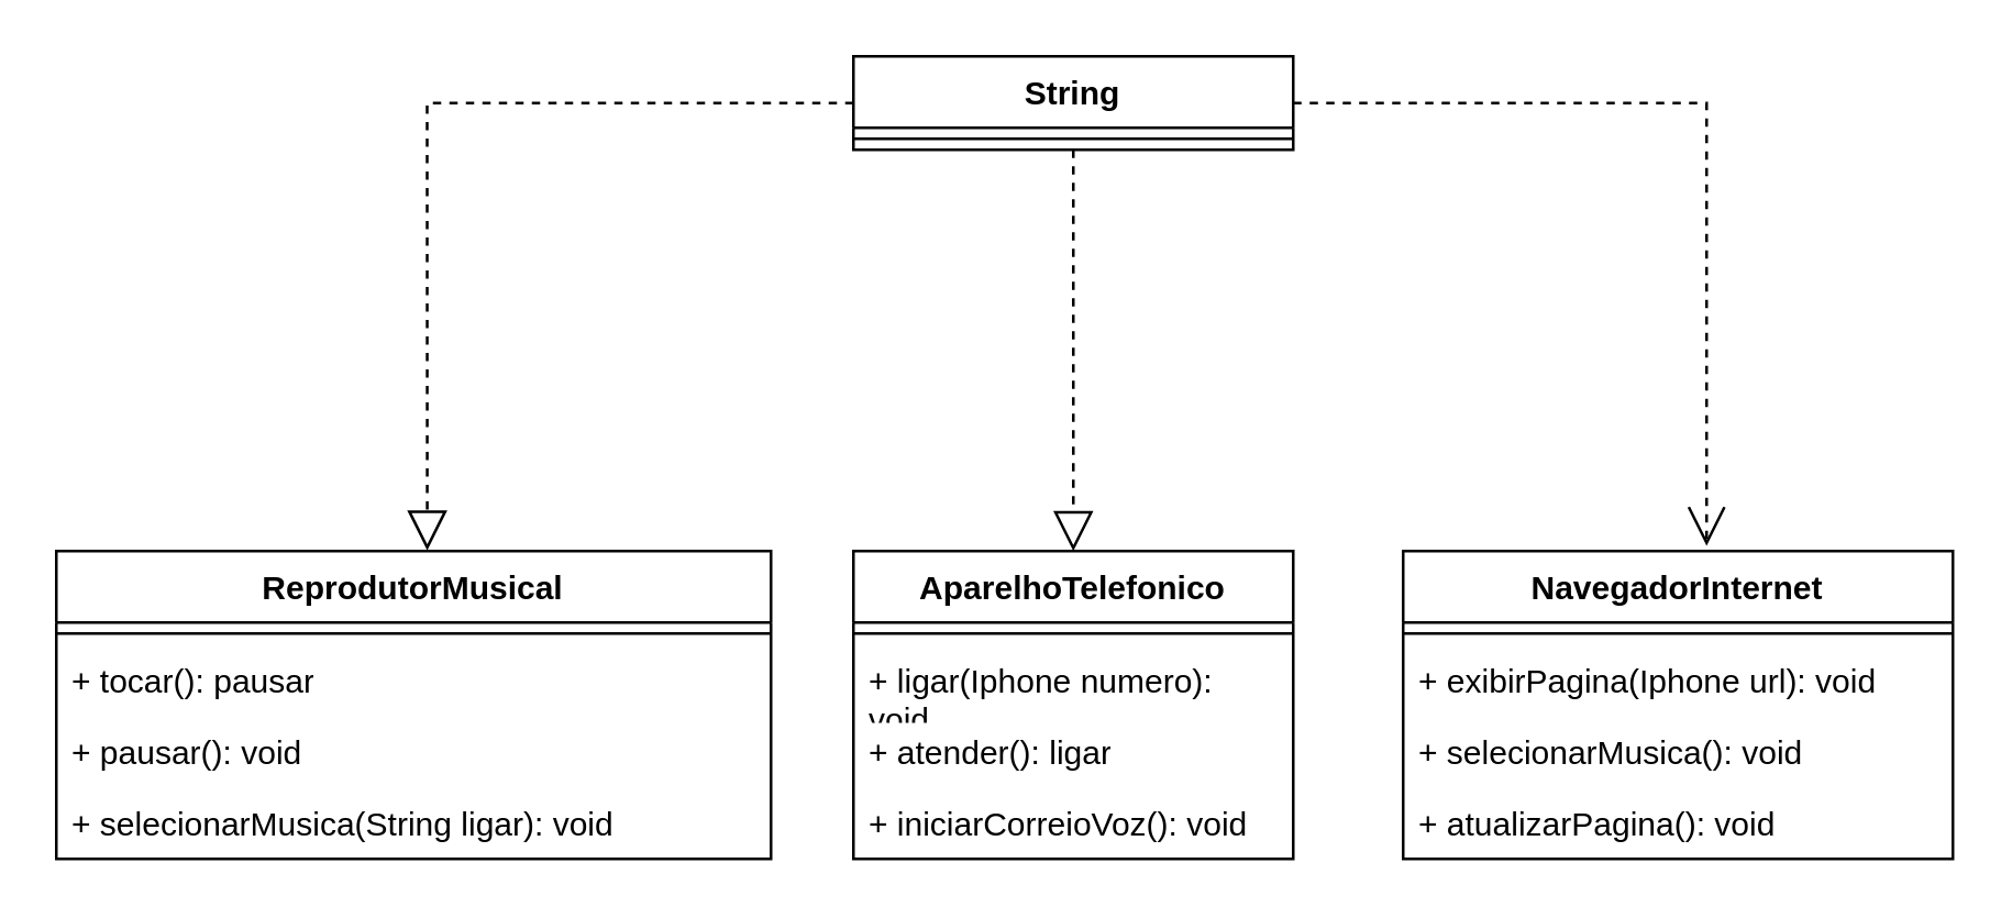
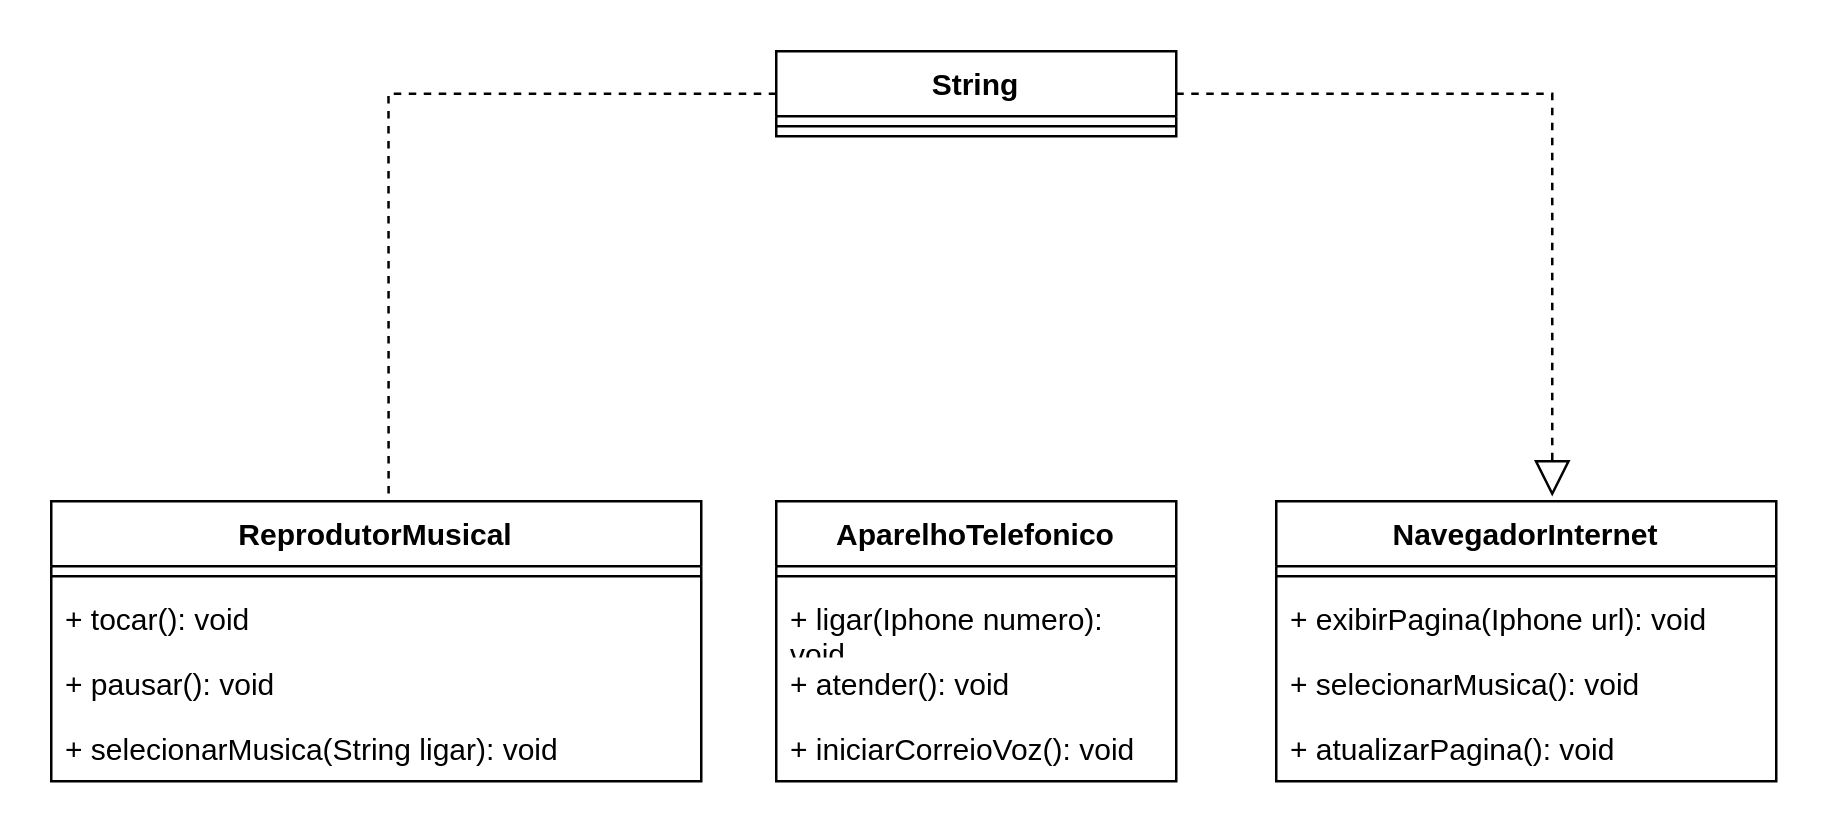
  <mxCell id="0" />
  <mxCell id="1" parent="0" />
  <mxCell id="2" value="String" style="swimlane;fontStyle=1;align=center;verticalAlign=top;childLayout=stackLayout;horizontal=1;startSize=26;horizontalStack=0;resizeParent=1;resizeParentMax=0;resizeLast=0;collapsible=1;marginBottom=0;whiteSpace=wrap;html=1;" vertex="1" parent="1"><mxGeometry x="310" y="20" width="160" height="34" as="geometry" /></mxCell>
  <mxCell id="3" value="" style="line;strokeWidth=1;fillColor=none;align=left;verticalAlign=middle;spacingTop=-1;spacingLeft=3;spacingRight=3;rotatable=0;labelPosition=right;points=[];portConstraint=eastwest;strokeColor=inherit;" vertex="1" parent="2"><mxGeometry y="26" width="160" height="8" as="geometry" /></mxCell>
  <mxCell id="4" value="AparelhoTelefonico" style="swimlane;fontStyle=1;align=center;verticalAlign=top;childLayout=stackLayout;horizontal=1;startSize=26;horizontalStack=0;resizeParent=1;resizeParentMax=0;resizeLast=0;collapsible=1;marginBottom=0;whiteSpace=wrap;html=1;" vertex="1" parent="1"><mxGeometry x="310" y="200" width="160" height="112" as="geometry" /></mxCell>
  <mxCell id="5" value="" style="line;strokeWidth=1;fillColor=none;align=left;verticalAlign=middle;spacingTop=-1;spacingLeft=3;spacingRight=3;rotatable=0;labelPosition=right;points=[];portConstraint=eastwest;strokeColor=inherit;" vertex="1" parent="4"><mxGeometry y="26" width="160" height="8" as="geometry" /></mxCell>
  <mxCell id="6" value="+ ligar(Iphone numero): void" style="text;strokeColor=none;fillColor=none;align=left;verticalAlign=top;spacingLeft=4;spacingRight=4;overflow=hidden;rotatable=0;points=[[0,0.5],[1,0.5]];portConstraint=eastwest;whiteSpace=wrap;html=1;" vertex="1" parent="4"><mxGeometry y="34" width="160" height="26" as="geometry" /></mxCell>
- <mxCell id="7" value="+ atender(): ligar" style="text;strokeColor=none;fillColor=none;align=left;verticalAlign=top;spacingLeft=4;spacingRight=4;overflow=hidden;rotatable=0;points=[[0,0.5],[1,0.5]];portConstraint=eastwest;whiteSpace=wrap;html=1;" vertex="1" parent="4"><mxGeometry y="60" width="160" height="26" as="geometry" /></mxCell>
+ <mxCell id="7" value="+ atender(): void" style="text;strokeColor=none;fillColor=none;align=left;verticalAlign=top;spacingLeft=4;spacingRight=4;overflow=hidden;rotatable=0;points=[[0,0.5],[1,0.5]];portConstraint=eastwest;whiteSpace=wrap;html=1;" vertex="1" parent="4"><mxGeometry y="60" width="160" height="26" as="geometry" /></mxCell>
  <mxCell id="8" value="+ iniciarCorreioVoz(): void" style="text;strokeColor=none;fillColor=none;align=left;verticalAlign=top;spacingLeft=4;spacingRight=4;overflow=hidden;rotatable=0;points=[[0,0.5],[1,0.5]];portConstraint=eastwest;whiteSpace=wrap;html=1;" vertex="1" parent="4"><mxGeometry y="86" width="160" height="26" as="geometry" /></mxCell>
  <mxCell id="9" value="ReprodutorMusical" style="swimlane;fontStyle=1;align=center;verticalAlign=top;childLayout=stackLayout;horizontal=1;startSize=26;horizontalStack=0;resizeParent=1;resizeParentMax=0;resizeLast=0;collapsible=1;marginBottom=0;whiteSpace=wrap;html=1;" vertex="1" parent="1"><mxGeometry x="20" y="200" width="260" height="112" as="geometry" /></mxCell>
  <mxCell id="10" value="" style="line;strokeWidth=1;fillColor=none;align=left;verticalAlign=middle;spacingTop=-1;spacingLeft=3;spacingRight=3;rotatable=0;labelPosition=right;points=[];portConstraint=eastwest;strokeColor=inherit;" vertex="1" parent="9"><mxGeometry y="26" width="260" height="8" as="geometry" /></mxCell>
- <mxCell id="11" value="+ tocar(): pausar" style="text;strokeColor=none;fillColor=none;align=left;verticalAlign=top;spacingLeft=4;spacingRight=4;overflow=hidden;rotatable=0;points=[[0,0.5],[1,0.5]];portConstraint=eastwest;whiteSpace=wrap;html=1;" vertex="1" parent="9"><mxGeometry y="34" width="260" height="26" as="geometry" /></mxCell>
+ <mxCell id="11" value="+ tocar(): void" style="text;strokeColor=none;fillColor=none;align=left;verticalAlign=top;spacingLeft=4;spacingRight=4;overflow=hidden;rotatable=0;points=[[0,0.5],[1,0.5]];portConstraint=eastwest;whiteSpace=wrap;html=1;" vertex="1" parent="9"><mxGeometry y="34" width="260" height="26" as="geometry" /></mxCell>
  <mxCell id="12" value="+ pausar(): void" style="text;strokeColor=none;fillColor=none;align=left;verticalAlign=top;spacingLeft=4;spacingRight=4;overflow=hidden;rotatable=0;points=[[0,0.5],[1,0.5]];portConstraint=eastwest;whiteSpace=wrap;html=1;" vertex="1" parent="9"><mxGeometry y="60" width="260" height="26" as="geometry" /></mxCell>
  <mxCell id="13" value="+ selecionarMusica(String ligar): void" style="text;strokeColor=none;fillColor=none;align=left;verticalAlign=top;spacingLeft=4;spacingRight=4;overflow=hidden;rotatable=0;points=[[0,0.5],[1,0.5]];portConstraint=eastwest;whiteSpace=wrap;html=1;" vertex="1" parent="9"><mxGeometry y="86" width="260" height="26" as="geometry" /></mxCell>
  <mxCell id="14" value="NavegadorInternet" style="swimlane;fontStyle=1;align=center;verticalAlign=top;childLayout=stackLayout;horizontal=1;startSize=26;horizontalStack=0;resizeParent=1;resizeParentMax=0;resizeLast=0;collapsible=1;marginBottom=0;whiteSpace=wrap;html=1;" vertex="1" parent="1"><mxGeometry x="510" y="200" width="200" height="112" as="geometry" /></mxCell>
  <mxCell id="15" value="" style="line;strokeWidth=1;fillColor=none;align=left;verticalAlign=middle;spacingTop=-1;spacingLeft=3;spacingRight=3;rotatable=0;labelPosition=right;points=[];portConstraint=eastwest;strokeColor=inherit;" vertex="1" parent="14"><mxGeometry y="26" width="200" height="8" as="geometry" /></mxCell>
  <mxCell id="16" value="+ exibirPagina(Iphone url): void" style="text;strokeColor=none;fillColor=none;align=left;verticalAlign=top;spacingLeft=4;spacingRight=4;overflow=hidden;rotatable=0;points=[[0,0.5],[1,0.5]];portConstraint=eastwest;whiteSpace=wrap;html=1;" vertex="1" parent="14"><mxGeometry y="34" width="200" height="26" as="geometry" /></mxCell>
  <mxCell id="17" value="+ selecionarMusica(): void" style="text;strokeColor=none;fillColor=none;align=left;verticalAlign=top;spacingLeft=4;spacingRight=4;overflow=hidden;rotatable=0;points=[[0,0.5],[1,0.5]];portConstraint=eastwest;whiteSpace=wrap;html=1;" vertex="1" parent="14"><mxGeometry y="60" width="200" height="26" as="geometry" /></mxCell>
  <mxCell id="18" value="+ atualizarPagina(): void" style="text;strokeColor=none;fillColor=none;align=left;verticalAlign=top;spacingLeft=4;spacingRight=4;overflow=hidden;rotatable=0;points=[[0,0.5],[1,0.5]];portConstraint=eastwest;whiteSpace=wrap;html=1;" vertex="1" parent="14"><mxGeometry y="86" width="200" height="26" as="geometry" /></mxCell>
- <mxCell id="19" value="" style="endArrow=block;dashed=1;endFill=0;endSize=12;html=1;rounded=0;entryX=0.519;entryY=-0.002;entryDx=0;entryDy=0;entryPerimeter=0;exitX=0;exitY=0.5;exitDx=0;exitDy=0;edgeStyle=orthogonalEdgeStyle;" edge="1" parent="1" source="2" target="9"><mxGeometry width="160" relative="1" as="geometry"><mxPoint x="90" y="80" as="sourcePoint" /><mxPoint x="250" y="80" as="targetPoint" /></mxGeometry></mxCell>
- <mxCell id="20" value="" style="endArrow=open;dashed=1;endFill=0;endSize=12;html=1;rounded=0;exitX=1;exitY=0.5;exitDx=0;exitDy=0;entryX=0.552;entryY=-0.017;entryDx=0;entryDy=0;entryPerimeter=0;edgeStyle=orthogonalEdgeStyle;" edge="1" parent="1" source="2" target="14"><mxGeometry width="160" relative="1" as="geometry"><mxPoint x="560" y="80" as="sourcePoint" /><mxPoint x="720" y="80" as="targetPoint" /></mxGeometry></mxCell>
- <mxCell id="21" value="" style="endArrow=block;dashed=1;endFill=0;endSize=12;html=1;rounded=0;exitX=0.5;exitY=1;exitDx=0;exitDy=0;entryX=0.5;entryY=0;entryDx=0;entryDy=0;" edge="1" parent="1" source="2" target="4"><mxGeometry width="160" relative="1" as="geometry"><mxPoint x="440" y="150" as="sourcePoint" /><mxPoint x="600" y="150" as="targetPoint" /></mxGeometry></mxCell>
+ <mxCell id="19" value="" style="endArrow=none;dashed=1;endFill=0;endSize=12;html=1;rounded=0;entryX=0.519;entryY=-0.002;entryDx=0;entryDy=0;entryPerimeter=0;exitX=0;exitY=0.5;exitDx=0;exitDy=0;edgeStyle=orthogonalEdgeStyle;" edge="1" parent="1" source="2" target="9"><mxGeometry width="160" relative="1" as="geometry"><mxPoint x="90" y="80" as="sourcePoint" /><mxPoint x="250" y="80" as="targetPoint" /></mxGeometry></mxCell>
+ <mxCell id="20" value="" style="endArrow=block;dashed=1;endFill=0;endSize=12;html=1;rounded=0;exitX=1;exitY=0.5;exitDx=0;exitDy=0;entryX=0.552;entryY=-0.017;entryDx=0;entryDy=0;entryPerimeter=0;edgeStyle=orthogonalEdgeStyle;" edge="1" parent="1" source="2" target="14"><mxGeometry width="160" relative="1" as="geometry"><mxPoint x="560" y="80" as="sourcePoint" /><mxPoint x="720" y="80" as="targetPoint" /></mxGeometry></mxCell>
